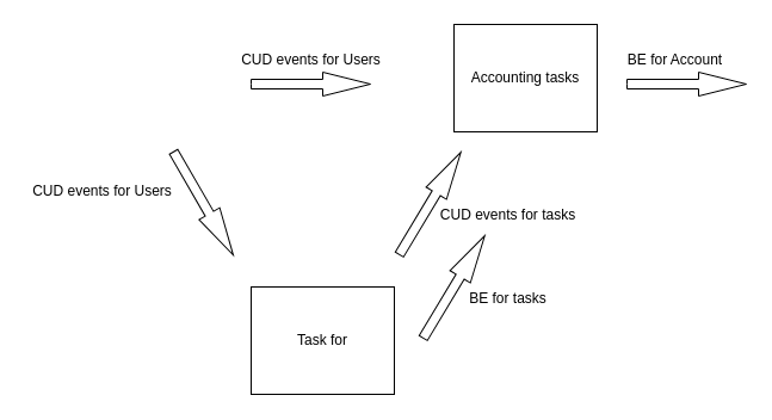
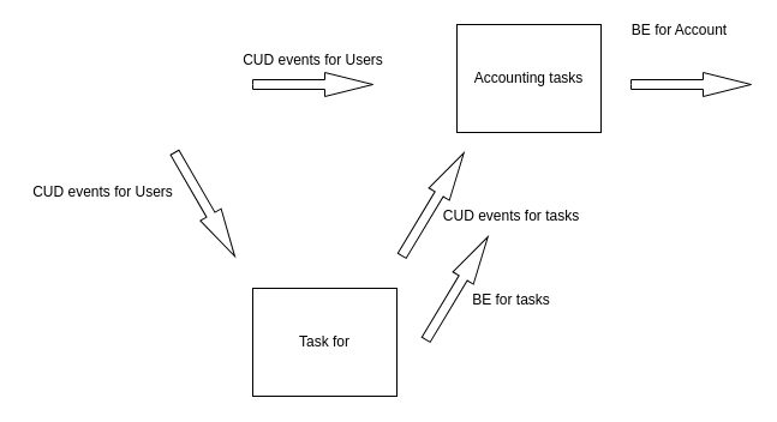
  <mxCell id="0" />
  <mxCell id="1" parent="0" />
  <mxCell id="2" value="Task for" style="rounded=0;whiteSpace=wrap;html=1;" vertex="1" parent="1"><mxGeometry x="210" y="240" width="120" height="90" as="geometry" /></mxCell>
  <mxCell id="3" value="Accounting tasks" style="rounded=0;whiteSpace=wrap;html=1;" vertex="1" parent="1"><mxGeometry x="380" y="20" width="120" height="90" as="geometry" /></mxCell>
  <mxCell id="4" value="" style="html=1;shadow=0;dashed=0;align=center;verticalAlign=middle;shape=mxgraph.arrows2.arrow;dy=0.6;dx=40;notch=0;" vertex="1" parent="1"><mxGeometry x="210" y="60" width="100" height="20" as="geometry" /></mxCell>
  <mxCell id="5" value="CUD events for Users" style="text;html=1;align=center;verticalAlign=middle;resizable=0;points=[];autosize=1;strokeColor=none;fillColor=none;" vertex="1" parent="1"><mxGeometry x="195" y="40" width="130" height="20" as="geometry" /></mxCell>
  <mxCell id="6" value="" style="html=1;shadow=0;dashed=0;align=center;verticalAlign=middle;shape=mxgraph.arrows2.arrow;dy=0.6;dx=40;notch=0;rotation=60;" vertex="1" parent="1"><mxGeometry x="120" y="160" width="100" height="20" as="geometry" /></mxCell>
  <mxCell id="7" value="CUD events for Users" style="text;html=1;align=center;verticalAlign=middle;resizable=0;points=[];autosize=1;strokeColor=none;fillColor=none;" vertex="1" parent="1"><mxGeometry x="20" y="150" width="130" height="20" as="geometry" /></mxCell>
  <mxCell id="8" value="" style="html=1;shadow=0;dashed=0;align=center;verticalAlign=middle;shape=mxgraph.arrows2.arrow;dy=0.6;dx=40;notch=0;rotation=-59;" vertex="1" parent="1"><mxGeometry x="310" y="160" width="100" height="20" as="geometry" /></mxCell>
  <mxCell id="9" value="CUD events for tasks" style="text;html=1;align=center;verticalAlign=middle;resizable=0;points=[];autosize=1;strokeColor=none;fillColor=none;" vertex="1" parent="1"><mxGeometry x="360" y="170" width="130" height="20" as="geometry" /></mxCell>
  <mxCell id="10" value="" style="html=1;shadow=0;dashed=0;align=center;verticalAlign=middle;shape=mxgraph.arrows2.arrow;dy=0.6;dx=40;notch=0;rotation=-59;" vertex="1" parent="1"><mxGeometry x="330" y="230" width="100" height="20" as="geometry" /></mxCell>
  <mxCell id="11" value="BE for tasks" style="text;html=1;align=center;verticalAlign=middle;resizable=0;points=[];autosize=1;strokeColor=none;fillColor=none;" vertex="1" parent="1"><mxGeometry x="385" y="240" width="80" height="20" as="geometry" /></mxCell>
  <mxCell id="12" value="" style="html=1;shadow=0;dashed=0;align=center;verticalAlign=middle;shape=mxgraph.arrows2.arrow;dy=0.6;dx=40;notch=0;" vertex="1" parent="1"><mxGeometry x="525" y="60" width="100" height="20" as="geometry" /></mxCell>
- <mxCell id="13" value="BE for Account" style="text;html=1;align=center;verticalAlign=middle;resizable=0;points=[];autosize=1;strokeColor=none;fillColor=none;" vertex="1" parent="1"><mxGeometry x="520" y="40" width="90" height="20" as="geometry" /></mxCell>
+ <mxCell id="13" value="BE for Account" style="text;html=1;align=center;verticalAlign=middle;resizable=0;points=[];autosize=1;strokeColor=none;fillColor=none;" vertex="1" parent="1"><mxGeometry x="520" y="15" width="90" height="20" as="geometry" /></mxCell>
